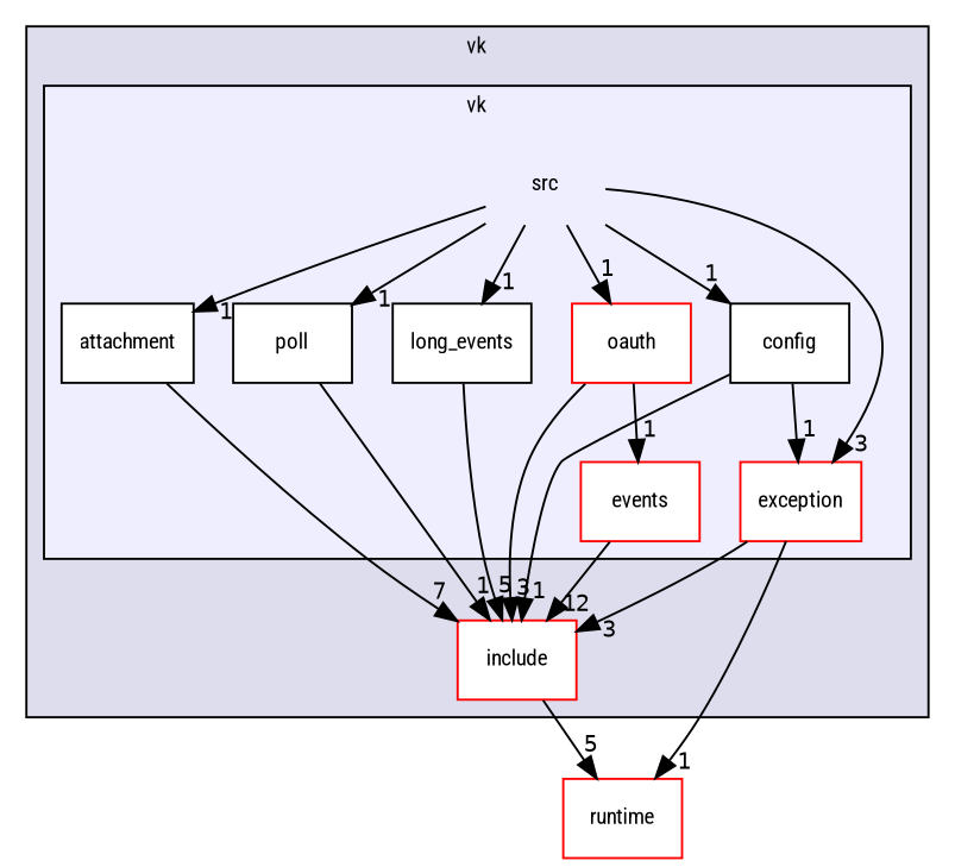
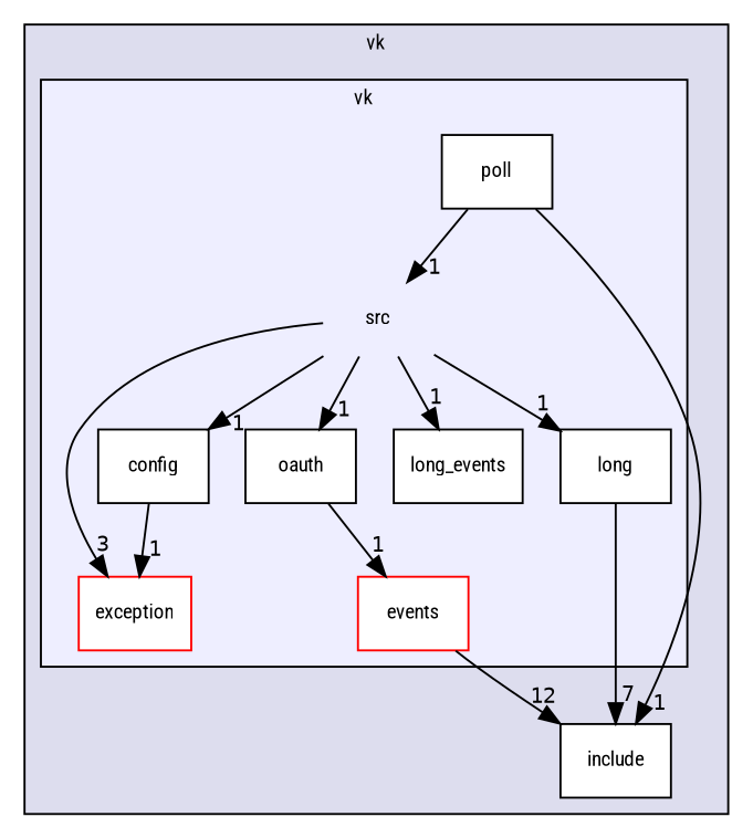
  digraph {
    compound=true
    fontname="Roboto Condensed"
    node [fontname="Roboto Condensed" fontsize=10 shape=box fillcolor=white style=filled]
    edge [fontname="Roboto Condensed" headlabel=1 labeldistance=1.5 labelfontname=Helvetica labelfontsize=10]
    n1 [label=src shape=plaintext fillcolor="" style=""]
-   n2 [label=attachment]
+   n2 [label=long]
    n3 [label=config]
    n4 [color=red label=events]
    n5 [color=red label=exception]
    n6 [label=poll]
    n7 [label=long_events]
-   n8 [label=oauth color=red]
-   n9 [color=red label=include]
-   n10 [color=red label=runtime]
+   n8 [label=oauth]
+   n9 [color=black label=include]
    subgraph cluster_1 {
      bgcolor="#ddddee"
      fontsize=10
      label=vk
      pencolor=black
      n9
      subgraph cluster_2 {
        bgcolor="#eeeeff"
        fontsize=10
        label=vk
        pencolor=black
        n1
        n2
        n3
        n4
        n5
        n6
        n7
        n8
      }
    }
    n1 -> n2
    n1 -> n3
    n1 -> n5 [headlabel=3]
-   n1 -> n6
+   n6 -> n1
    n1 -> n7
    n1 -> n8
    n2 -> n9 [headlabel=7]
    n3 -> n5
-   n3 -> n9
    n4 -> n9 [headlabel=12]
-   n5 -> n9 [headlabel=3]
-   n5 -> n10
    n6 -> n9
-   n7 -> n9 [headlabel=5]
    n8 -> n4
-   n8 -> n9 [headlabel=3]
-   n9 -> n10 [headlabel=5]
  }
